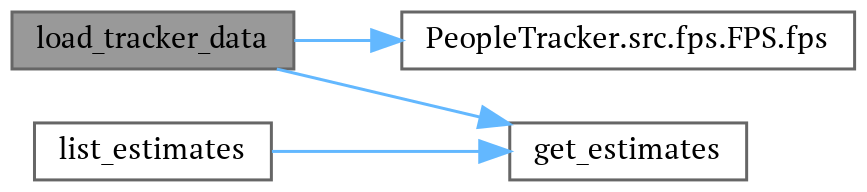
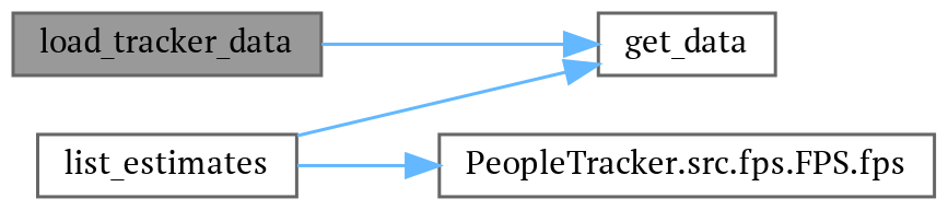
  digraph {
    fontname="PT Serif"
    rankdir=LR
    node [color=grey40 fillcolor=white fontname="PT Serif" fontsize=10 shape=box style=filled]
    edge [color=steelblue1 fontname="PT Serif" fontsize=10 labelfontname=Helvetica labelfontsize=10 style=solid]
    n1 [color=gray40 fillcolor=grey60 fontcolor=black height=0.2 label=load_tracker_data width=0.4]
    n2 [height=0.2 label="PeopleTracker.src.fps.FPS.fps" width=0.4]
-   n3 [height=0.2 label=get_estimates width=0.4]
+   n3 [height=0.2 label=get_data width=0.4]
    n4 [height=0.2 label=list_estimates width=0.4]
-   n1 -> n2
+   n4 -> n2
    n1 -> n3
    n4 -> n3
  }
